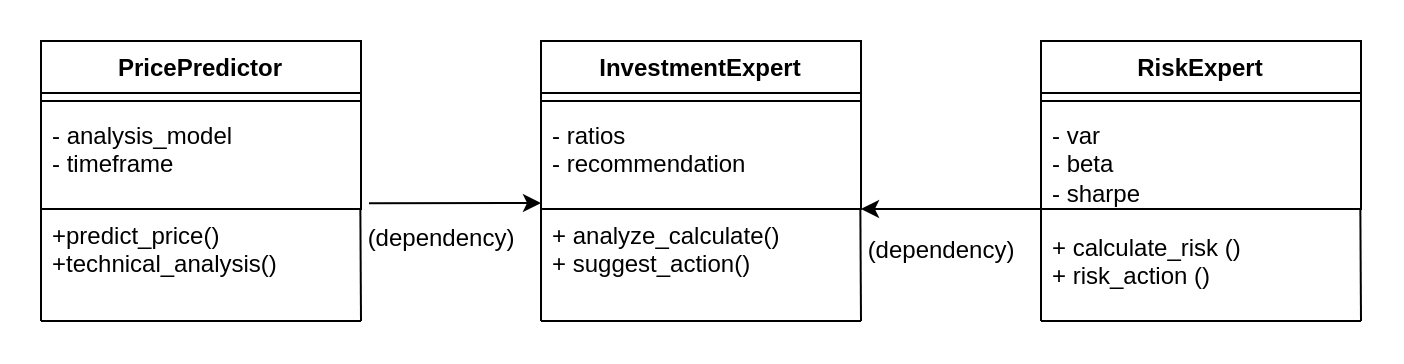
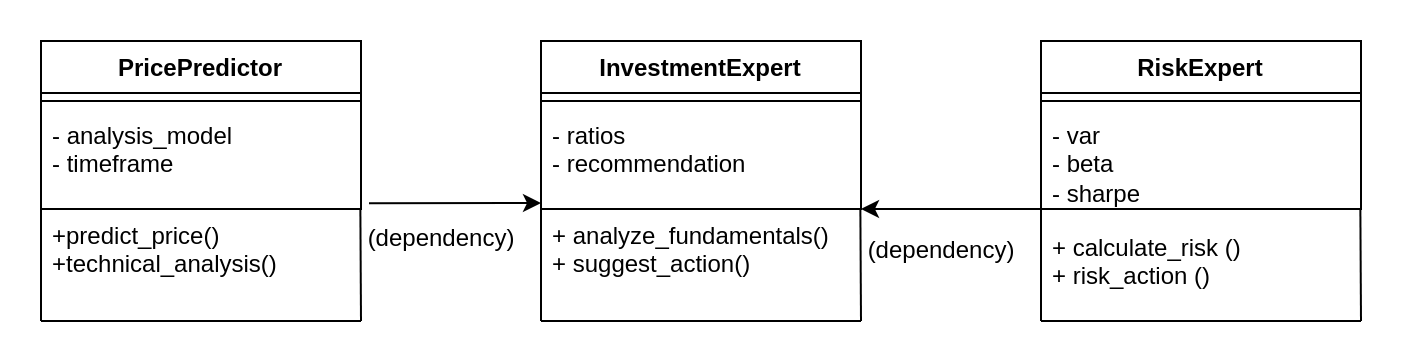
  <mxCell id="0" />
  <mxCell id="1" parent="0" />
  <mxCell id="2" value="PricePredictor" style="swimlane;fontStyle=1;align=center;verticalAlign=top;childLayout=stackLayout;horizontal=1;startSize=26;horizontalStack=0;resizeParent=1;resizeParentMax=0;resizeLast=0;collapsible=1;marginBottom=0;whiteSpace=wrap;html=1;" vertex="1" parent="1"><mxGeometry x="20" y="20" width="160" height="84" as="geometry" /></mxCell>
  <mxCell id="3" value="" style="line;strokeWidth=1;fillColor=none;align=left;verticalAlign=middle;spacingTop=-1;spacingLeft=3;spacingRight=3;rotatable=0;labelPosition=right;points=[];portConstraint=eastwest;strokeColor=inherit;" vertex="1" parent="2"><mxGeometry y="26" width="160" height="8" as="geometry" /></mxCell>
  <mxCell id="4" value="- analysis_model&lt;div&gt;- timeframe&lt;/div&gt;" style="text;strokeColor=none;fillColor=none;align=left;verticalAlign=top;spacingLeft=4;spacingRight=4;overflow=hidden;rotatable=0;points=[[0,0.5],[1,0.5]];portConstraint=eastwest;whiteSpace=wrap;html=1;" vertex="1" parent="2"><mxGeometry y="34" width="160" height="50" as="geometry" /></mxCell>
  <mxCell id="5" value="+predict_price()&lt;div&gt;+technical_analysis()&lt;/div&gt;" style="text;strokeColor=none;fillColor=none;align=left;verticalAlign=top;spacingLeft=4;spacingRight=4;overflow=hidden;rotatable=0;points=[[0,0.5],[1,0.5]];portConstraint=eastwest;whiteSpace=wrap;html=1;" vertex="1" parent="1"><mxGeometry x="20" y="104" width="160" height="56" as="geometry" /></mxCell>
  <mxCell id="6" value="" style="endArrow=none;html=1;rounded=0;" edge="1" parent="1"><mxGeometry width="50" height="50" relative="1" as="geometry"><mxPoint x="20" y="160" as="sourcePoint" /><mxPoint x="20" y="100" as="targetPoint" /></mxGeometry></mxCell>
  <mxCell id="7" value="" style="endArrow=none;html=1;rounded=0;" edge="1" parent="1"><mxGeometry width="50" height="50" relative="1" as="geometry"><mxPoint x="20" y="160" as="sourcePoint" /><mxPoint x="180" y="160" as="targetPoint" /></mxGeometry></mxCell>
  <mxCell id="8" value="" style="endArrow=none;html=1;rounded=0;entryX=0.998;entryY=0.993;entryDx=0;entryDy=0;entryPerimeter=0;" edge="1" parent="1" target="4"><mxGeometry width="50" height="50" relative="1" as="geometry"><mxPoint x="180" y="160" as="sourcePoint" /><mxPoint x="180" y="200" as="targetPoint" /></mxGeometry></mxCell>
  <mxCell id="9" value="InvestmentExpert" style="swimlane;fontStyle=1;align=center;verticalAlign=top;childLayout=stackLayout;horizontal=1;startSize=26;horizontalStack=0;resizeParent=1;resizeParentMax=0;resizeLast=0;collapsible=1;marginBottom=0;whiteSpace=wrap;html=1;" vertex="1" parent="1"><mxGeometry x="270" y="20" width="160" height="84" as="geometry" /></mxCell>
  <mxCell id="10" value="" style="line;strokeWidth=1;fillColor=none;align=left;verticalAlign=middle;spacingTop=-1;spacingLeft=3;spacingRight=3;rotatable=0;labelPosition=right;points=[];portConstraint=eastwest;strokeColor=inherit;" vertex="1" parent="9"><mxGeometry y="26" width="160" height="8" as="geometry" /></mxCell>
  <mxCell id="11" value="- ratios&lt;br&gt;&lt;div&gt;- recommendation&lt;/div&gt;" style="text;strokeColor=none;fillColor=none;align=left;verticalAlign=top;spacingLeft=4;spacingRight=4;overflow=hidden;rotatable=0;points=[[0,0.5],[1,0.5]];portConstraint=eastwest;whiteSpace=wrap;html=1;" vertex="1" parent="9"><mxGeometry y="34" width="160" height="50" as="geometry" /></mxCell>
- <mxCell id="12" value="+ analyze_calculate()&lt;div&gt;+ suggest_action()&lt;/div&gt;" style="text;strokeColor=none;fillColor=none;align=left;verticalAlign=top;spacingLeft=4;spacingRight=4;overflow=hidden;rotatable=0;points=[[0,0.5],[1,0.5]];portConstraint=eastwest;whiteSpace=wrap;html=1;" vertex="1" parent="1"><mxGeometry x="270" y="104" width="160" height="56" as="geometry" /></mxCell>
+ <mxCell id="12" value="+ analyze_fundamentals()&lt;div&gt;+ suggest_action()&lt;/div&gt;" style="text;strokeColor=none;fillColor=none;align=left;verticalAlign=top;spacingLeft=4;spacingRight=4;overflow=hidden;rotatable=0;points=[[0,0.5],[1,0.5]];portConstraint=eastwest;whiteSpace=wrap;html=1;" vertex="1" parent="1"><mxGeometry x="270" y="104" width="160" height="56" as="geometry" /></mxCell>
  <mxCell id="13" value="" style="endArrow=none;html=1;rounded=0;" edge="1" parent="1"><mxGeometry width="50" height="50" relative="1" as="geometry"><mxPoint x="270" y="160" as="sourcePoint" /><mxPoint x="270" y="100" as="targetPoint" /></mxGeometry></mxCell>
  <mxCell id="14" value="" style="endArrow=none;html=1;rounded=0;" edge="1" parent="1"><mxGeometry width="50" height="50" relative="1" as="geometry"><mxPoint x="270" y="160" as="sourcePoint" /><mxPoint x="430" y="160" as="targetPoint" /></mxGeometry></mxCell>
  <mxCell id="15" value="" style="endArrow=none;html=1;rounded=0;entryX=0.998;entryY=0.993;entryDx=0;entryDy=0;entryPerimeter=0;" edge="1" parent="1" target="11"><mxGeometry width="50" height="50" relative="1" as="geometry"><mxPoint x="430" y="160" as="sourcePoint" /><mxPoint x="430" y="200" as="targetPoint" /></mxGeometry></mxCell>
  <mxCell id="16" value="RiskExpert" style="swimlane;fontStyle=1;align=center;verticalAlign=top;childLayout=stackLayout;horizontal=1;startSize=26;horizontalStack=0;resizeParent=1;resizeParentMax=0;resizeLast=0;collapsible=1;marginBottom=0;whiteSpace=wrap;html=1;" vertex="1" parent="1"><mxGeometry x="520" y="20" width="160" height="84" as="geometry" /></mxCell>
  <mxCell id="17" value="" style="line;strokeWidth=1;fillColor=none;align=left;verticalAlign=middle;spacingTop=-1;spacingLeft=3;spacingRight=3;rotatable=0;labelPosition=right;points=[];portConstraint=eastwest;strokeColor=inherit;" vertex="1" parent="16"><mxGeometry y="26" width="160" height="8" as="geometry" /></mxCell>
  <mxCell id="18" value="- var&lt;div&gt;- beta&lt;/div&gt;&lt;div&gt;- sharpe&lt;/div&gt;" style="text;strokeColor=none;fillColor=none;align=left;verticalAlign=top;spacingLeft=4;spacingRight=4;overflow=hidden;rotatable=0;points=[[0,0.5],[1,0.5]];portConstraint=eastwest;whiteSpace=wrap;html=1;" vertex="1" parent="16"><mxGeometry y="34" width="160" height="50" as="geometry" /></mxCell>
  <mxCell id="19" value="+ calculate_risk ()&lt;div&gt;+ risk_action ()&lt;/div&gt;" style="text;strokeColor=none;fillColor=none;align=left;verticalAlign=top;spacingLeft=4;spacingRight=4;overflow=hidden;rotatable=0;points=[[0,0.5],[1,0.5]];portConstraint=eastwest;whiteSpace=wrap;html=1;" vertex="1" parent="1"><mxGeometry x="520" y="110" width="160" height="50" as="geometry" /></mxCell>
  <mxCell id="20" value="" style="endArrow=none;html=1;rounded=0;" edge="1" parent="1"><mxGeometry width="50" height="50" relative="1" as="geometry"><mxPoint x="520" y="160" as="sourcePoint" /><mxPoint x="520" y="100" as="targetPoint" /></mxGeometry></mxCell>
  <mxCell id="21" value="" style="endArrow=none;html=1;rounded=0;" edge="1" parent="1"><mxGeometry width="50" height="50" relative="1" as="geometry"><mxPoint x="520" y="160" as="sourcePoint" /><mxPoint x="680" y="160" as="targetPoint" /></mxGeometry></mxCell>
  <mxCell id="22" value="" style="endArrow=none;html=1;rounded=0;entryX=0.998;entryY=0.993;entryDx=0;entryDy=0;entryPerimeter=0;" edge="1" parent="1" target="18"><mxGeometry width="50" height="50" relative="1" as="geometry"><mxPoint x="680" y="160" as="sourcePoint" /><mxPoint x="680" y="200" as="targetPoint" /></mxGeometry></mxCell>
  <mxCell id="23" value="" style="endArrow=classic;html=1;rounded=0;exitX=1.025;exitY=0.943;exitDx=0;exitDy=0;exitPerimeter=0;" edge="1" parent="1" source="4"><mxGeometry width="50" height="50" relative="1" as="geometry"><mxPoint x="300" y="110" as="sourcePoint" /><mxPoint x="270" y="101" as="targetPoint" /></mxGeometry></mxCell>
  <mxCell id="24" value="(dependency)" style="text;html=1;align=center;verticalAlign=middle;resizable=0;points=[];autosize=1;strokeColor=none;fillColor=none;" vertex="1" parent="1"><mxGeometry x="170" y="104" width="100" height="30" as="geometry" /></mxCell>
  <mxCell id="25" value="" style="endArrow=classic;html=1;rounded=0;" edge="1" parent="1"><mxGeometry width="50" height="50" relative="1" as="geometry"><mxPoint x="520" y="104" as="sourcePoint" /><mxPoint x="430" y="104" as="targetPoint" /></mxGeometry></mxCell>
  <mxCell id="26" value="(dependency)" style="text;html=1;align=center;verticalAlign=middle;resizable=0;points=[];autosize=1;strokeColor=none;fillColor=none;" vertex="1" parent="1"><mxGeometry x="420" y="110" width="100" height="30" as="geometry" /></mxCell>
